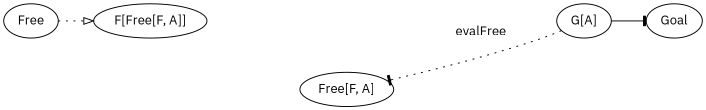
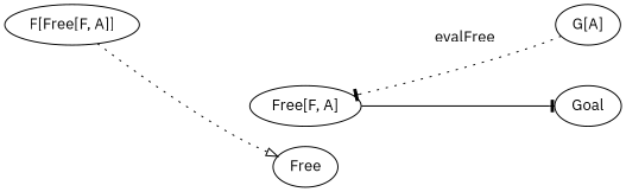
  digraph {
    fontname="IBM Plex Sans"
    rankdir=LR
    node [fontname="IBM Plex Sans" group=up]
    edge [fontname="IBM Plex Sans" style=invis]
    n1 [group=bottom label="Free[F, A]"]
    n2 [label="G[Free[F, A]]" style=invis]
    n3 [label="G[A]"]
    n4 [label=Free group=""]
    n5 [label="F[Free[F, A]]"]
    Goal [group=""]
    subgraph sub_1 {
      rank=same
      n1
      n2
    }
    n2 -> n1 [dir=back]
    n2 -> n3 [label="_.flatMap(evalFree)"]
    n3 -> n1 [arrowhead=tee label=evalFree style=dotted weight=0]
-   n3 -> Goal [arrowhead=tee style=solid]
-   n4 -> n5 [arrowhead=onormal style=dotted]
+   n1 -> Goal [arrowhead=tee style=solid]
+   n5 -> n4 [arrowhead=onormal style=dotted]
    n5 -> n2 [label=handler]
  }
